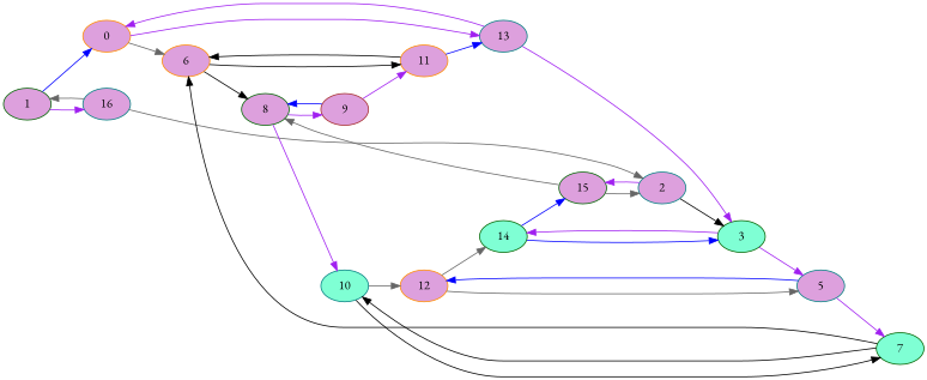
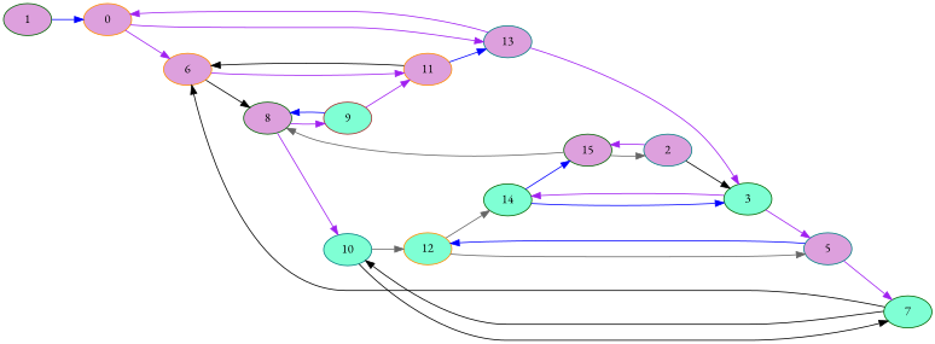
  digraph {
    fontname="EB Garamond"
    rankdir=LR
    node [color=darkgreen fillcolor=plum fontname="EB Garamond" style=filled]
    edge [color=purple fontname="EB Garamond"]
    1
    n2 [color=darkorange label=0]
-   16 [color=teal]
    6 [color=darkorange]
    13 [color=teal]
    2 [color=teal]
    3 [fillcolor=aquamarine]
    15
    5 [color=teal]
    14 [fillcolor=aquamarine]
    8
    7 [fillcolor=aquamarine]
-   12 [color=darkorange]
+   12 [color=darkorange fillcolor=aquamarine]
    11 [color=darkorange]
    10 [color=teal fillcolor=aquamarine]
-   9 [color=brown]
+   9 [color=brown fillcolor=aquamarine]
    1 -> n2 [color=blue]
-   1 -> 16
-   n2 -> 6 [color=gray40]
+   n2 -> 6
    n2 -> 13
-   16 -> 1 [color=gray40]
-   16 -> 2 [color=gray40]
    6 -> 8 [color=black]
-   6 -> 11 [color=black]
+   6 -> 11
    13 -> n2
    13 -> 3
    2 -> 3 [color=black]
    2 -> 15
    3 -> 5
    3 -> 14
    15 -> 2 [color=gray40]
    15 -> 8 [color=gray40]
    5 -> 7
    5 -> 12 [color=blue]
    14 -> 3 [color=blue]
    14 -> 15 [color=blue]
    8 -> 10
    8 -> 9
    7 -> 6 [color=black]
    7 -> 10 [color=black]
    12 -> 5 [color=gray40]
    12 -> 14 [color=gray40]
    11 -> 6 [color=black]
    11 -> 13 [color=blue]
    10 -> 7 [color=black]
    10 -> 12 [color=gray40]
    9 -> 8 [color=blue]
    9 -> 11
  }
